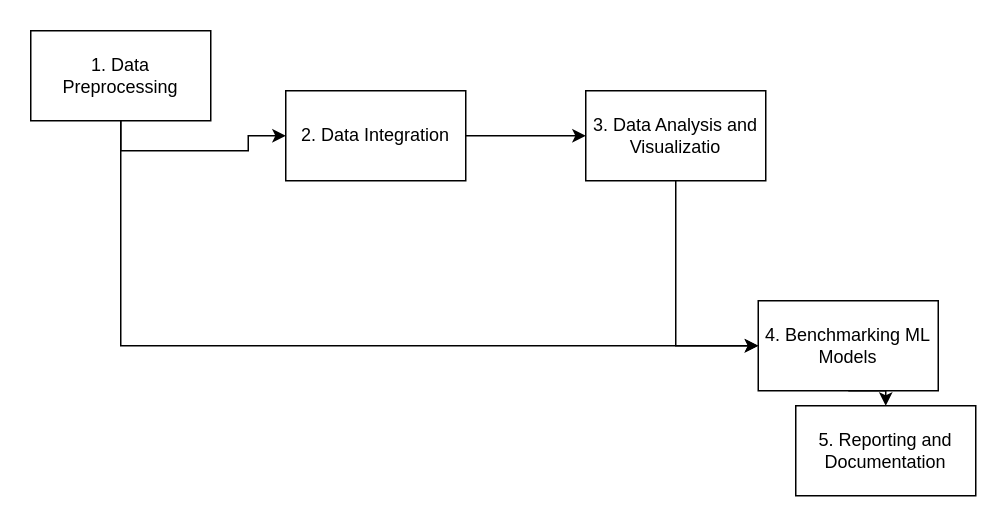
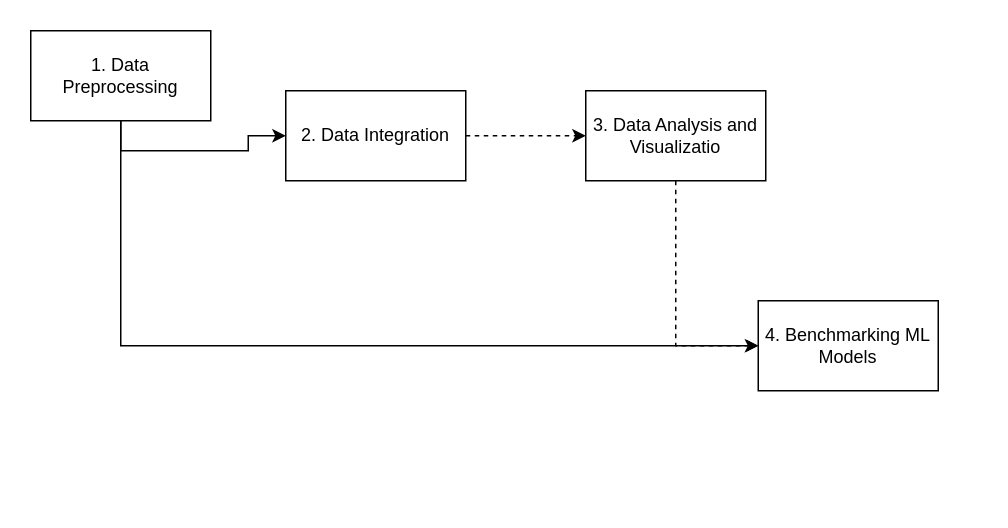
  <mxCell id="0" />
  <mxCell id="1" parent="0" />
  <mxCell id="2" style="edgeStyle=orthogonalEdgeStyle;rounded=0;orthogonalLoop=1;jettySize=auto;html=1;exitX=0.5;exitY=1;exitDx=0;exitDy=0;entryX=0;entryY=0.5;entryDx=0;entryDy=0;" edge="1" parent="1" source="4" target="6"><mxGeometry relative="1" as="geometry" /></mxCell>
- <mxCell id="3" style="edgeStyle=orthogonalEdgeStyle;rounded=0;orthogonalLoop=1;jettySize=auto;html=1;exitX=0.5;exitY=1;exitDx=0;exitDy=0;entryX=0;entryY=0.5;entryDx=0;entryDy=0;" edge="1" parent="1" source="4" target="10"><mxGeometry relative="1" as="geometry" /></mxCell>
+ <mxCell id="3" style="edgeStyle=orthogonalEdgeStyle;rounded=0;orthogonalLoop=1;jettySize=auto;html=1;exitX=0.5;exitY=1;exitDx=0;exitDy=0;entryX=0;entryY=0.5;entryDx=0;entryDy=0;endArrow=open;" edge="1" parent="1" source="4" target="10"><mxGeometry relative="1" as="geometry" /></mxCell>
  <mxCell id="4" value="1. Data Preprocessing" style="rounded=0;whiteSpace=wrap;html=1;" vertex="1" parent="1"><mxGeometry x="20" y="20" width="120" height="60" as="geometry" /></mxCell>
- <mxCell id="5" style="edgeStyle=orthogonalEdgeStyle;rounded=0;orthogonalLoop=1;jettySize=auto;html=1;exitX=1;exitY=0.5;exitDx=0;exitDy=0;" edge="1" parent="1" source="6" target="8"><mxGeometry relative="1" as="geometry" /></mxCell>
+ <mxCell id="5" style="edgeStyle=orthogonalEdgeStyle;rounded=0;orthogonalLoop=1;jettySize=auto;html=1;exitX=1;exitY=0.5;exitDx=0;exitDy=0;dashed=1;" edge="1" parent="1" source="6" target="8"><mxGeometry relative="1" as="geometry" /></mxCell>
  <mxCell id="6" value="2. Data Integration" style="rounded=0;whiteSpace=wrap;html=1;" vertex="1" parent="1"><mxGeometry x="190" y="60" width="120" height="60" as="geometry" /></mxCell>
- <mxCell id="7" style="edgeStyle=orthogonalEdgeStyle;rounded=0;orthogonalLoop=1;jettySize=auto;html=1;exitX=0.5;exitY=1;exitDx=0;exitDy=0;entryX=0;entryY=0.5;entryDx=0;entryDy=0;" edge="1" parent="1" source="8" target="10"><mxGeometry relative="1" as="geometry" /></mxCell>
+ <mxCell id="7" style="edgeStyle=orthogonalEdgeStyle;rounded=0;orthogonalLoop=1;jettySize=auto;html=1;exitX=0.5;exitY=1;exitDx=0;exitDy=0;entryX=0;entryY=0.5;entryDx=0;entryDy=0;dashed=1;" edge="1" parent="1" source="8" target="10"><mxGeometry relative="1" as="geometry" /></mxCell>
  <mxCell id="8" value="3. Data Analysis and Visualizatio" style="rounded=0;whiteSpace=wrap;html=1;" vertex="1" parent="1"><mxGeometry x="390" y="60" width="120" height="60" as="geometry" /></mxCell>
- <mxCell id="9" style="edgeStyle=orthogonalEdgeStyle;rounded=0;orthogonalLoop=1;jettySize=auto;html=1;exitX=0.5;exitY=1;exitDx=0;exitDy=0;entryX=0.5;entryY=0;entryDx=0;entryDy=0;" edge="1" parent="1" source="10" target="11"><mxGeometry relative="1" as="geometry" /></mxCell>
  <mxCell id="10" value="4. Benchmarking ML Models" style="rounded=0;whiteSpace=wrap;html=1;" vertex="1" parent="1"><mxGeometry x="505" y="200" width="120" height="60" as="geometry" /></mxCell>
- <mxCell id="11" value="5. Reporting and Documentation" style="rounded=0;whiteSpace=wrap;html=1;" vertex="1" parent="1"><mxGeometry x="530" y="270" width="120" height="60" as="geometry" /></mxCell>
